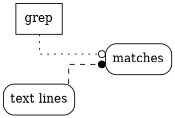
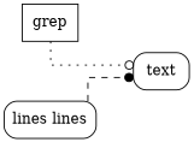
  digraph {
    arrowhead=vee
    nodesep=0.8
    rankdir=LR
    splines=ortho
    node [shape=box style=rounded]
    grep [style=""]
-   matches
-   "text lines"
+   matches [label=text]
+   "text lines" [label="lines lines"]
    grep -> matches [arrowhead=odot style=dotted]
    "text lines" -> matches [arrowhead=dot style=dashed]
  }
